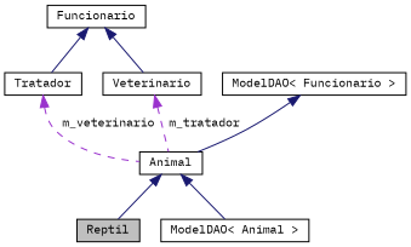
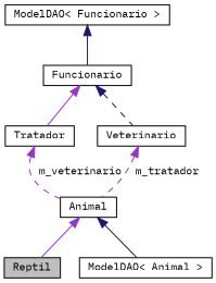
  digraph {
    fontname="IBM Plex Mono"
    node [color=black fillcolor=white fontname="IBM Plex Mono" fontsize=10 shape=record style=filled]
    edge [color=midnightblue dir=back fontname="IBM Plex Mono" fontsize=10 labelfontname=Helvetica labelfontsize=10 style=solid]
    n1 [fillcolor=grey75 fontcolor=black height=0.2 label=Reptil width=0.4]
    n2 [height=0.2 label=Animal width=0.4]
    n3 [height=0.2 label="ModelDAO\< Animal \>" width=0.4]
    n4 [height=0.2 label=Tratador width=0.4]
    n5 [height=0.2 label=Funcionario width=0.4]
    n6 [height=0.2 label=Veterinario width=0.4]
    n7 [height=0.2 label="ModelDAO\< Funcionario \>" width=0.4]
-   n2 -> n1
+   n2 -> n1 [color=darkorchid3]
    n2 -> n3
    n4 -> n2 [color=darkorchid3 label=" m_veterinario" style=dashed]
-   n5 -> n4
-   n5 -> n6
+   n5 -> n4 [color=darkorchid3]
+   n5 -> n6 [style=dashed]
    n6 -> n2 [color=darkorchid3 label=" m_tratador" style=dashed]
-   n7 -> n2
+   n7 -> n5
  }
